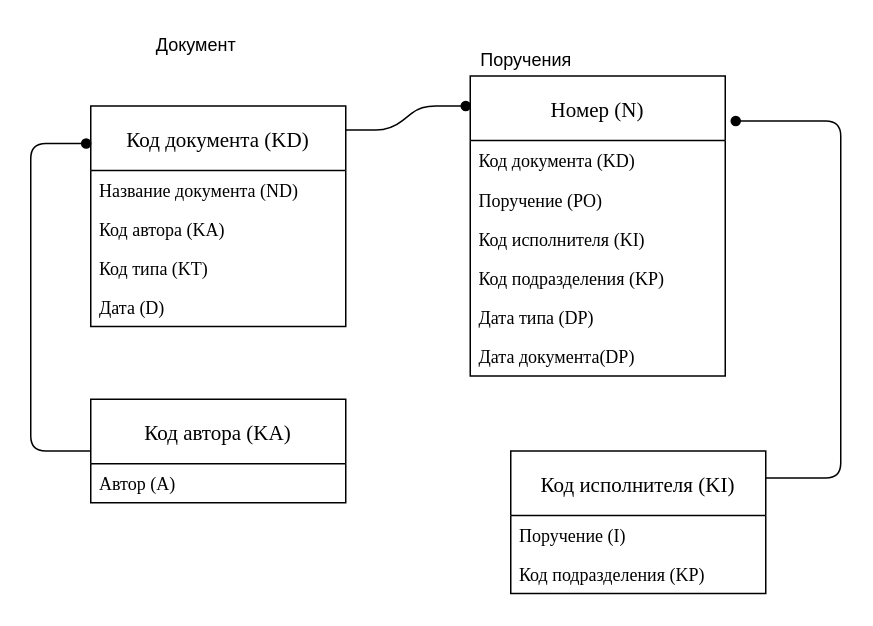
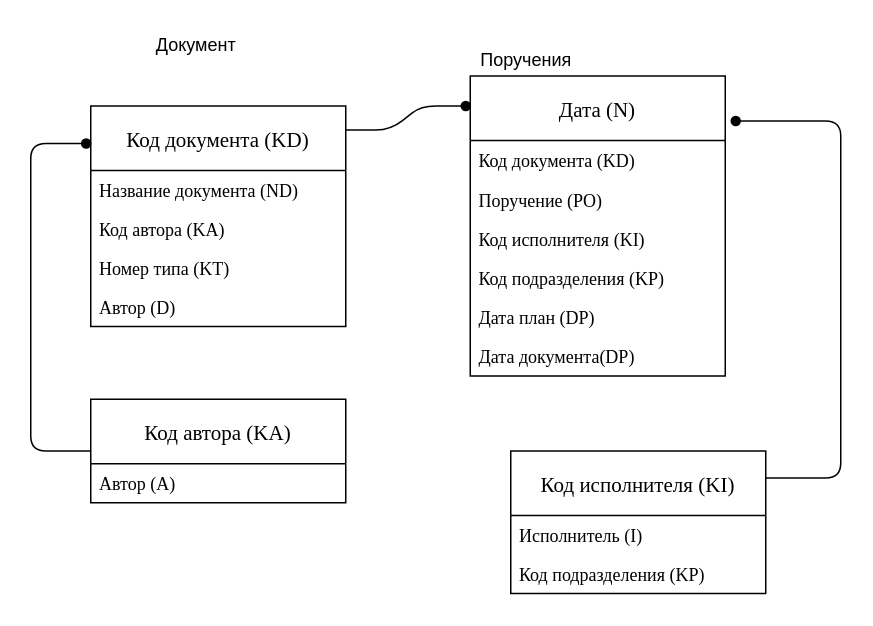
  <mxCell id="0" />
  <mxCell id="1" parent="0" />
  <mxCell id="2" value="Поручения" style="text;html=1;align=center;verticalAlign=middle;resizable=0;points=[];;autosize=1;" vertex="1" parent="1"><mxGeometry x="405" y="93" width="80" height="20" as="geometry" /></mxCell>
- <mxCell id="3" value="Номер (N)" style="swimlane;fontStyle=0;childLayout=stackLayout;horizontal=1;startSize=43;fillColor=none;horizontalStack=0;resizeParent=1;resizeParentMax=0;resizeLast=0;collapsible=1;marginBottom=0;swimlaneFillColor=#ffffff;align=center;fontSize=14;fontFamily=Times New Roman;" vertex="1" parent="1"><mxGeometry x="313" y="50" width="170" height="200" as="geometry" /></mxCell>
+ <mxCell id="3" value="Дата (N)" style="swimlane;fontStyle=0;childLayout=stackLayout;horizontal=1;startSize=43;fillColor=none;horizontalStack=0;resizeParent=1;resizeParentMax=0;resizeLast=0;collapsible=1;marginBottom=0;swimlaneFillColor=#ffffff;align=center;fontSize=14;fontFamily=Times New Roman;" vertex="1" parent="1"><mxGeometry x="313" y="50" width="170" height="200" as="geometry" /></mxCell>
  <mxCell id="4" value="Код документа (KD)&#10;" style="text;strokeColor=none;fillColor=none;spacingLeft=4;spacingRight=4;overflow=hidden;rotatable=0;points=[[0,0.5],[1,0.5]];portConstraint=eastwest;fontSize=12;fontFamily=Times New Roman;" vertex="1" parent="3"><mxGeometry y="43" width="170" height="27" as="geometry" /></mxCell>
  <mxCell id="5" value="Поручение (PO)" style="text;strokeColor=none;fillColor=none;spacingLeft=4;spacingRight=4;overflow=hidden;rotatable=0;points=[[0,0.5],[1,0.5]];portConstraint=eastwest;fontSize=12;fontFamily=Times New Roman;" vertex="1" parent="3"><mxGeometry y="70" width="170" height="26" as="geometry" /></mxCell>
  <mxCell id="6" value="Код исполнителя (KI)" style="text;strokeColor=none;fillColor=none;spacingLeft=4;spacingRight=4;overflow=hidden;rotatable=0;points=[[0,0.5],[1,0.5]];portConstraint=eastwest;fontSize=12;fontFamily=Times New Roman;" vertex="1" parent="3"><mxGeometry y="96" width="170" height="26" as="geometry" /></mxCell>
  <mxCell id="7" value="Код подразделения (KP)" style="text;strokeColor=none;fillColor=none;spacingLeft=4;spacingRight=4;overflow=hidden;rotatable=0;points=[[0,0.5],[1,0.5]];portConstraint=eastwest;fontSize=12;fontFamily=Times New Roman;" vertex="1" parent="3"><mxGeometry y="122" width="170" height="26" as="geometry" /></mxCell>
- <mxCell id="8" value="Дата типа (DP)" style="text;strokeColor=none;fillColor=none;spacingLeft=4;spacingRight=4;overflow=hidden;rotatable=0;points=[[0,0.5],[1,0.5]];portConstraint=eastwest;fontSize=12;fontFamily=Times New Roman;" vertex="1" parent="3"><mxGeometry y="148" width="170" height="26" as="geometry" /></mxCell>
+ <mxCell id="8" value="Дата план (DP)" style="text;strokeColor=none;fillColor=none;spacingLeft=4;spacingRight=4;overflow=hidden;rotatable=0;points=[[0,0.5],[1,0.5]];portConstraint=eastwest;fontSize=12;fontFamily=Times New Roman;" vertex="1" parent="3"><mxGeometry y="148" width="170" height="26" as="geometry" /></mxCell>
  <mxCell id="9" value="Дата документа(DP)" style="text;strokeColor=none;fillColor=none;spacingLeft=4;spacingRight=4;overflow=hidden;rotatable=0;points=[[0,0.5],[1,0.5]];portConstraint=eastwest;fontSize=12;fontFamily=Times New Roman;" vertex="1" parent="3"><mxGeometry y="174" width="170" height="26" as="geometry" /></mxCell>
  <mxCell id="10" value="Поручения" style="text;html=1;align=center;verticalAlign=middle;resizable=0;points=[];;autosize=1;" vertex="1" parent="1"><mxGeometry x="310" y="30" width="80" height="20" as="geometry" /></mxCell>
  <mxCell id="11" value="&#10;&#10;Код документа (KD)&#10;&#10;" style="swimlane;fontStyle=0;childLayout=stackLayout;horizontal=1;startSize=43;fillColor=none;horizontalStack=0;resizeParent=1;resizeParentMax=0;resizeLast=0;collapsible=1;marginBottom=0;swimlaneFillColor=#ffffff;align=center;fontSize=14;fontFamily=Times New Roman;" vertex="1" parent="1"><mxGeometry x="60" y="70" width="170" height="147" as="geometry" /></mxCell>
  <mxCell id="12" value="Название документа (ND)" style="text;strokeColor=none;fillColor=none;spacingLeft=4;spacingRight=4;overflow=hidden;rotatable=0;points=[[0,0.5],[1,0.5]];portConstraint=eastwest;fontSize=12;fontFamily=Times New Roman;" vertex="1" parent="11"><mxGeometry y="43" width="170" height="26" as="geometry" /></mxCell>
  <mxCell id="13" value="Код автора (KA)" style="text;strokeColor=none;fillColor=none;spacingLeft=4;spacingRight=4;overflow=hidden;rotatable=0;points=[[0,0.5],[1,0.5]];portConstraint=eastwest;fontSize=12;fontFamily=Times New Roman;" vertex="1" parent="11"><mxGeometry y="69" width="170" height="26" as="geometry" /></mxCell>
- <mxCell id="14" value="Код типа (KT)" style="text;strokeColor=none;fillColor=none;spacingLeft=4;spacingRight=4;overflow=hidden;rotatable=0;points=[[0,0.5],[1,0.5]];portConstraint=eastwest;fontSize=12;fontFamily=Times New Roman;" vertex="1" parent="11"><mxGeometry y="95" width="170" height="26" as="geometry" /></mxCell>
- <mxCell id="15" value="Дата (D)" style="text;strokeColor=none;fillColor=none;spacingLeft=4;spacingRight=4;overflow=hidden;rotatable=0;points=[[0,0.5],[1,0.5]];portConstraint=eastwest;fontSize=12;fontFamily=Times New Roman;" vertex="1" parent="11"><mxGeometry y="121" width="170" height="26" as="geometry" /></mxCell>
+ <mxCell id="14" value="Номер типа (KT)" style="text;strokeColor=none;fillColor=none;spacingLeft=4;spacingRight=4;overflow=hidden;rotatable=0;points=[[0,0.5],[1,0.5]];portConstraint=eastwest;fontSize=12;fontFamily=Times New Roman;" vertex="1" parent="11"><mxGeometry y="95" width="170" height="26" as="geometry" /></mxCell>
+ <mxCell id="15" value="Автор (D)" style="text;strokeColor=none;fillColor=none;spacingLeft=4;spacingRight=4;overflow=hidden;rotatable=0;points=[[0,0.5],[1,0.5]];portConstraint=eastwest;fontSize=12;fontFamily=Times New Roman;" vertex="1" parent="11"><mxGeometry y="121" width="170" height="26" as="geometry" /></mxCell>
  <mxCell id="16" value="Документ" style="text;html=1;align=center;verticalAlign=middle;resizable=0;points=[];;autosize=1;" vertex="1" parent="1"><mxGeometry x="95" y="20" width="70" height="20" as="geometry" /></mxCell>
  <mxCell id="17" value="" style="edgeStyle=entityRelationEdgeStyle;fontSize=12;html=1;endArrow=oval;endFill=1;strokeWidth=1;" edge="1" parent="1"><mxGeometry width="100" height="100" relative="1" as="geometry"><mxPoint x="230" y="86" as="sourcePoint" /><mxPoint x="310" y="70" as="targetPoint" /></mxGeometry></mxCell>
  <mxCell id="18" value="Код автора (KA)" style="swimlane;fontStyle=0;childLayout=stackLayout;horizontal=1;startSize=43;fillColor=none;horizontalStack=0;resizeParent=1;resizeParentMax=0;resizeLast=0;collapsible=1;marginBottom=0;swimlaneFillColor=#ffffff;align=center;fontSize=14;fontFamily=Times New Roman;" vertex="1" parent="1"><mxGeometry x="60" y="265.5" width="170" height="69" as="geometry" /></mxCell>
  <mxCell id="19" value="Автор (A)" style="text;strokeColor=none;fillColor=none;spacingLeft=4;spacingRight=4;overflow=hidden;rotatable=0;points=[[0,0.5],[1,0.5]];portConstraint=eastwest;fontSize=12;fontFamily=Times New Roman;" vertex="1" parent="18"><mxGeometry y="43" width="170" height="26" as="geometry" /></mxCell>
  <mxCell id="20" value="" style="endArrow=none;html=1;rounded=1;entryX=0;entryY=0.5;entryDx=0;entryDy=0;exitX=-0.018;exitY=0.17;exitDx=0;exitDy=0;exitPerimeter=0;startArrow=oval;startFill=1;" edge="1" parent="1" source="11" target="18"><mxGeometry relative="1" as="geometry"><mxPoint x="30" y="90" as="sourcePoint" /><mxPoint x="30" y="360" as="targetPoint" /><Array as="points"><mxPoint x="20" y="95" /><mxPoint x="20" y="300" /></Array></mxGeometry></mxCell>
  <mxCell id="21" value="Код исполнителя (KI)" style="swimlane;fontStyle=0;childLayout=stackLayout;horizontal=1;startSize=43;fillColor=none;horizontalStack=0;resizeParent=1;resizeParentMax=0;resizeLast=0;collapsible=1;marginBottom=0;swimlaneFillColor=#ffffff;align=center;fontSize=14;fontFamily=Times New Roman;" vertex="1" parent="1"><mxGeometry x="340" y="300" width="170" height="95" as="geometry" /></mxCell>
- <mxCell id="22" value="Поручение (I)" style="text;strokeColor=none;fillColor=none;spacingLeft=4;spacingRight=4;overflow=hidden;rotatable=0;points=[[0,0.5],[1,0.5]];portConstraint=eastwest;fontSize=12;fontFamily=Times New Roman;" vertex="1" parent="21"><mxGeometry y="43" width="170" height="26" as="geometry" /></mxCell>
+ <mxCell id="22" value="Исполнитель (I)" style="text;strokeColor=none;fillColor=none;spacingLeft=4;spacingRight=4;overflow=hidden;rotatable=0;points=[[0,0.5],[1,0.5]];portConstraint=eastwest;fontSize=12;fontFamily=Times New Roman;" vertex="1" parent="21"><mxGeometry y="43" width="170" height="26" as="geometry" /></mxCell>
  <mxCell id="23" value="Код подразделения (KP)" style="text;strokeColor=none;fillColor=none;spacingLeft=4;spacingRight=4;overflow=hidden;rotatable=0;points=[[0,0.5],[1,0.5]];portConstraint=eastwest;fontSize=12;fontFamily=Times New Roman;" vertex="1" parent="21"><mxGeometry y="69" width="170" height="26" as="geometry" /></mxCell>
  <mxCell id="24" value="" style="endArrow=none;html=1;rounded=1;startArrow=oval;startFill=1;" edge="1" parent="1"><mxGeometry relative="1" as="geometry"><mxPoint x="490" y="80" as="sourcePoint" /><mxPoint x="510" y="318" as="targetPoint" /><Array as="points"><mxPoint x="560" y="80" /><mxPoint x="560" y="318.01" /></Array></mxGeometry></mxCell>
